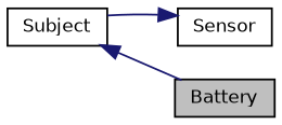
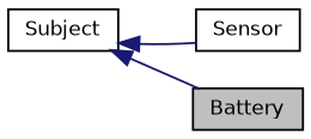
  digraph {
    rankdir=LR
    node [color=black fillcolor=white fontname=Helvetica fontsize=10 shape=record style=filled]
    edge [color=midnightblue dir=back fontname=Helvetica fontsize=10 labelfontname=Helvetica labelfontsize=10 style=solid]
    n1 [fillcolor=grey75 fontcolor=black height=0.2 label=Battery width=0.4]
    n2 [height=0.2 label=Sensor width=0.4]
    n3 [height=0.2 label=Subject width=0.4]
    n3 -> n1
-   n2 -> n3
+   n3 -> n2
  }
